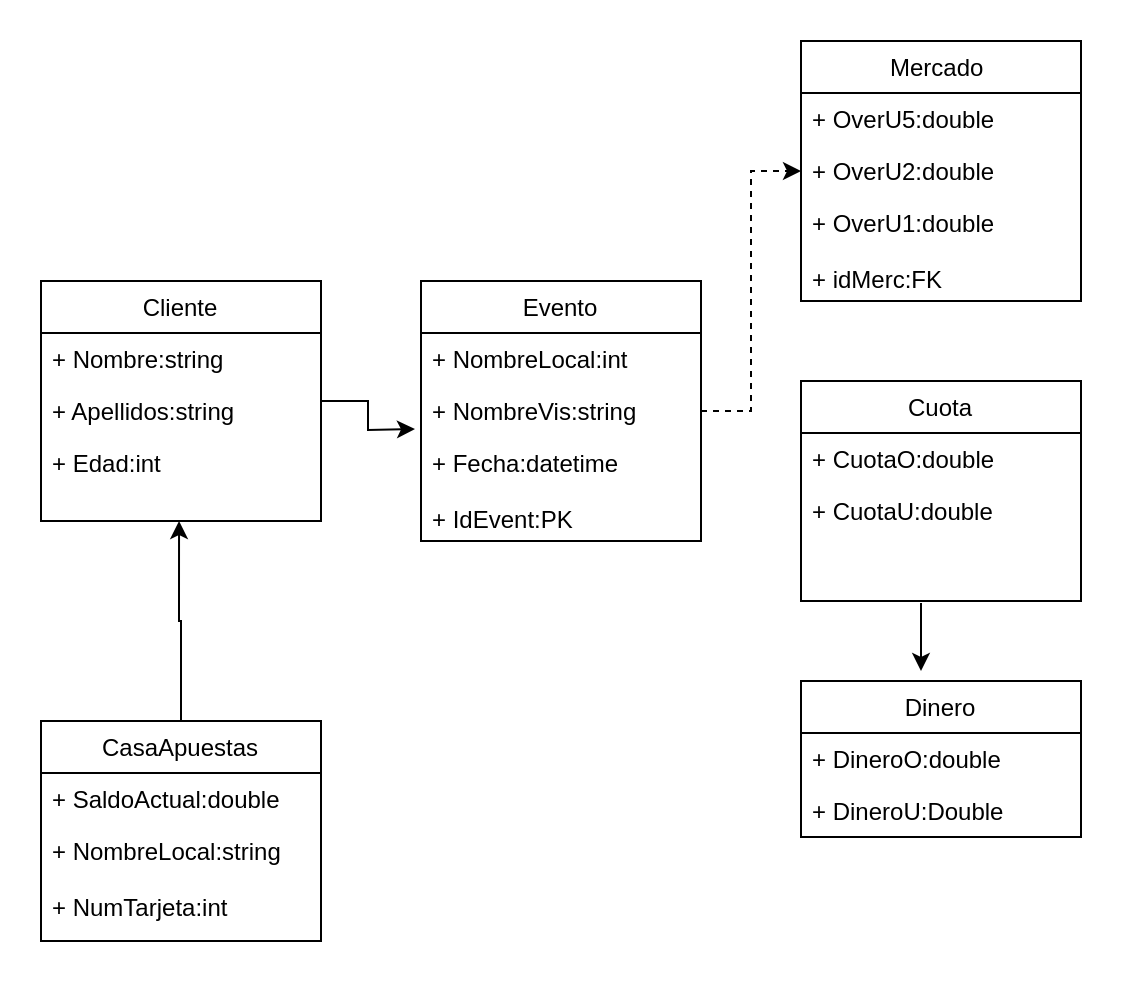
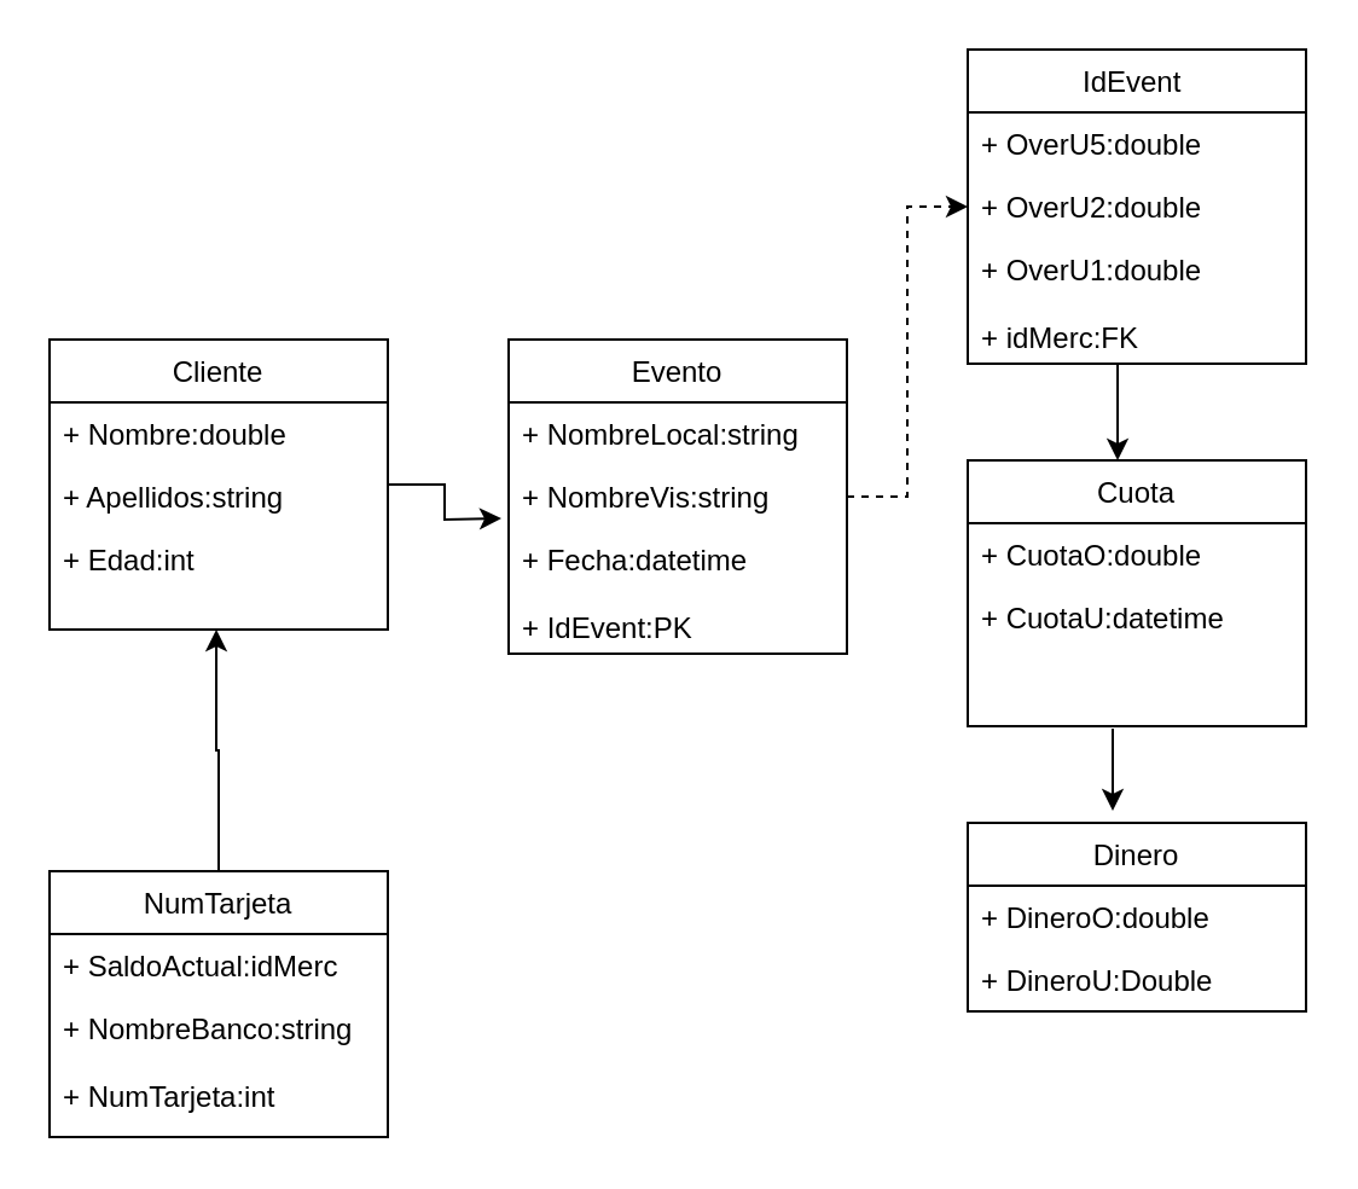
  <mxCell id="0" />
  <mxCell id="1" parent="0" />
- <mxCell id="2" value="Mercado " style="swimlane;fontStyle=0;childLayout=stackLayout;horizontal=1;startSize=26;fillColor=none;horizontalStack=0;resizeParent=1;resizeParentMax=0;resizeLast=0;collapsible=1;marginBottom=0;" parent="1" vertex="1"><mxGeometry x="400" y="20" width="140" height="130" as="geometry" /></mxCell>
+ <mxCell id="2" value="IdEvent " style="swimlane;fontStyle=0;childLayout=stackLayout;horizontal=1;startSize=26;fillColor=none;horizontalStack=0;resizeParent=1;resizeParentMax=0;resizeLast=0;collapsible=1;marginBottom=0;" parent="1" vertex="1"><mxGeometry x="400" y="20" width="140" height="130" as="geometry" /></mxCell>
  <mxCell id="3" value="+ OverU5:double" style="text;strokeColor=none;fillColor=none;align=left;verticalAlign=top;spacingLeft=4;spacingRight=4;overflow=hidden;rotatable=0;points=[[0,0.5],[1,0.5]];portConstraint=eastwest;" parent="2" vertex="1"><mxGeometry y="26" width="140" height="26" as="geometry" /></mxCell>
  <mxCell id="4" value="+ OverU2:double" style="text;strokeColor=none;fillColor=none;align=left;verticalAlign=top;spacingLeft=4;spacingRight=4;overflow=hidden;rotatable=0;points=[[0,0.5],[1,0.5]];portConstraint=eastwest;" parent="2" vertex="1"><mxGeometry y="52" width="140" height="26" as="geometry" /></mxCell>
  <mxCell id="5" value="+ OverU1:double&#10;&#10;+ idMerc:FK" style="text;strokeColor=none;fillColor=none;align=left;verticalAlign=top;spacingLeft=4;spacingRight=4;overflow=hidden;rotatable=0;points=[[0,0.5],[1,0.5]];portConstraint=eastwest;" parent="2" vertex="1"><mxGeometry y="78" width="140" height="52" as="geometry" /></mxCell>
  <mxCell id="6" style="edgeStyle=orthogonalEdgeStyle;rounded=0;orthogonalLoop=1;jettySize=auto;html=1;entryX=0;entryY=0.5;entryDx=0;entryDy=0;dashed=1;" parent="1" source="15" target="4" edge="1"><mxGeometry relative="1" as="geometry" /></mxCell>
  <mxCell id="7" value="Cuota" style="swimlane;fontStyle=0;childLayout=stackLayout;horizontal=1;startSize=26;fillColor=none;horizontalStack=0;resizeParent=1;resizeParentMax=0;resizeLast=0;collapsible=1;marginBottom=0;" parent="1" vertex="1"><mxGeometry x="400" y="190" width="140" height="110" as="geometry" /></mxCell>
  <mxCell id="8" value="+ CuotaO:double" style="text;strokeColor=none;fillColor=none;align=left;verticalAlign=top;spacingLeft=4;spacingRight=4;overflow=hidden;rotatable=0;points=[[0,0.5],[1,0.5]];portConstraint=eastwest;" parent="7" vertex="1"><mxGeometry y="26" width="140" height="26" as="geometry" /></mxCell>
- <mxCell id="9" value="+ CuotaU:double" style="text;strokeColor=none;fillColor=none;align=left;verticalAlign=top;spacingLeft=4;spacingRight=4;overflow=hidden;rotatable=0;points=[[0,0.5],[1,0.5]];portConstraint=eastwest;" parent="7" vertex="1"><mxGeometry y="52" width="140" height="58" as="geometry" /></mxCell>
+ <mxCell id="9" value="+ CuotaU:datetime" style="text;strokeColor=none;fillColor=none;align=left;verticalAlign=top;spacingLeft=4;spacingRight=4;overflow=hidden;rotatable=0;points=[[0,0.5],[1,0.5]];portConstraint=eastwest;" parent="7" vertex="1"><mxGeometry y="52" width="140" height="58" as="geometry" /></mxCell>
  <mxCell id="10" value="Dinero" style="swimlane;fontStyle=0;childLayout=stackLayout;horizontal=1;startSize=26;fillColor=none;horizontalStack=0;resizeParent=1;resizeParentMax=0;resizeLast=0;collapsible=1;marginBottom=0;" parent="1" vertex="1"><mxGeometry x="400" y="340" width="140" height="78" as="geometry" /></mxCell>
  <mxCell id="11" value="+ DineroO:double" style="text;strokeColor=none;fillColor=none;align=left;verticalAlign=top;spacingLeft=4;spacingRight=4;overflow=hidden;rotatable=0;points=[[0,0.5],[1,0.5]];portConstraint=eastwest;" parent="10" vertex="1"><mxGeometry y="26" width="140" height="26" as="geometry" /></mxCell>
  <mxCell id="12" value="+ DineroU:Double" style="text;strokeColor=none;fillColor=none;align=left;verticalAlign=top;spacingLeft=4;spacingRight=4;overflow=hidden;rotatable=0;points=[[0,0.5],[1,0.5]];portConstraint=eastwest;" parent="10" vertex="1"><mxGeometry y="52" width="140" height="26" as="geometry" /></mxCell>
  <mxCell id="13" value="Evento" style="swimlane;fontStyle=0;childLayout=stackLayout;horizontal=1;startSize=26;fillColor=none;horizontalStack=0;resizeParent=1;resizeParentMax=0;resizeLast=0;collapsible=1;marginBottom=0;" parent="1" vertex="1"><mxGeometry x="210" y="140" width="140" height="130" as="geometry" /></mxCell>
- <mxCell id="14" value="+ NombreLocal:int" style="text;strokeColor=none;fillColor=none;align=left;verticalAlign=top;spacingLeft=4;spacingRight=4;overflow=hidden;rotatable=0;points=[[0,0.5],[1,0.5]];portConstraint=eastwest;" parent="13" vertex="1"><mxGeometry y="26" width="140" height="26" as="geometry" /></mxCell>
+ <mxCell id="14" value="+ NombreLocal:string" style="text;strokeColor=none;fillColor=none;align=left;verticalAlign=top;spacingLeft=4;spacingRight=4;overflow=hidden;rotatable=0;points=[[0,0.5],[1,0.5]];portConstraint=eastwest;" parent="13" vertex="1"><mxGeometry y="26" width="140" height="26" as="geometry" /></mxCell>
  <mxCell id="15" value="+ NombreVis:string" style="text;strokeColor=none;fillColor=none;align=left;verticalAlign=top;spacingLeft=4;spacingRight=4;overflow=hidden;rotatable=0;points=[[0,0.5],[1,0.5]];portConstraint=eastwest;" parent="13" vertex="1"><mxGeometry y="52" width="140" height="26" as="geometry" /></mxCell>
  <mxCell id="16" value="+ Fecha:datetime&#10;&#10;+ IdEvent:PK" style="text;strokeColor=none;fillColor=none;align=left;verticalAlign=top;spacingLeft=4;spacingRight=4;overflow=hidden;rotatable=0;points=[[0,0.5],[1,0.5]];portConstraint=eastwest;" parent="13" vertex="1"><mxGeometry y="78" width="140" height="52" as="geometry" /></mxCell>
  <mxCell id="17" style="edgeStyle=orthogonalEdgeStyle;rounded=0;orthogonalLoop=1;jettySize=auto;html=1;" parent="1" source="18" edge="1"><mxGeometry relative="1" as="geometry"><mxPoint x="207" y="214" as="targetPoint" /></mxGeometry></mxCell>
  <mxCell id="18" value="Cliente" style="swimlane;fontStyle=0;childLayout=stackLayout;horizontal=1;startSize=26;fillColor=none;horizontalStack=0;resizeParent=1;resizeParentMax=0;resizeLast=0;collapsible=1;marginBottom=0;" parent="1" vertex="1"><mxGeometry x="20" y="140" width="140" height="120" as="geometry" /></mxCell>
- <mxCell id="19" value="+ Nombre:string" style="text;strokeColor=none;fillColor=none;align=left;verticalAlign=top;spacingLeft=4;spacingRight=4;overflow=hidden;rotatable=0;points=[[0,0.5],[1,0.5]];portConstraint=eastwest;" parent="18" vertex="1"><mxGeometry y="26" width="140" height="26" as="geometry" /></mxCell>
+ <mxCell id="19" value="+ Nombre:double" style="text;strokeColor=none;fillColor=none;align=left;verticalAlign=top;spacingLeft=4;spacingRight=4;overflow=hidden;rotatable=0;points=[[0,0.5],[1,0.5]];portConstraint=eastwest;" parent="18" vertex="1"><mxGeometry y="26" width="140" height="26" as="geometry" /></mxCell>
  <mxCell id="20" value="+ Apellidos:string" style="text;strokeColor=none;fillColor=none;align=left;verticalAlign=top;spacingLeft=4;spacingRight=4;overflow=hidden;rotatable=0;points=[[0,0.5],[1,0.5]];portConstraint=eastwest;" parent="18" vertex="1"><mxGeometry y="52" width="140" height="26" as="geometry" /></mxCell>
  <mxCell id="21" value="+ Edad:int&#10;" style="text;strokeColor=none;fillColor=none;align=left;verticalAlign=top;spacingLeft=4;spacingRight=4;overflow=hidden;rotatable=0;points=[[0,0.5],[1,0.5]];portConstraint=eastwest;" parent="18" vertex="1"><mxGeometry y="78" width="140" height="42" as="geometry" /></mxCell>
+ <mxCell id="22" value="" style="endArrow=classic;html=1;exitX=0.443;exitY=1;exitDx=0;exitDy=0;exitPerimeter=0;entryX=0.443;entryY=0;entryDx=0;entryDy=0;entryPerimeter=0;" parent="1" source="5" target="7" edge="1"><mxGeometry width="50" height="50" relative="1" as="geometry"><mxPoint x="570" y="240" as="sourcePoint" /><mxPoint x="620" y="190" as="targetPoint" /></mxGeometry></mxCell>
  <mxCell id="23" value="" style="endArrow=classic;html=1;" parent="1" edge="1"><mxGeometry width="50" height="50" relative="1" as="geometry"><mxPoint x="460" y="301" as="sourcePoint" /><mxPoint x="460" y="335" as="targetPoint" /></mxGeometry></mxCell>
  <mxCell id="24" style="edgeStyle=orthogonalEdgeStyle;rounded=0;orthogonalLoop=1;jettySize=auto;html=1;entryX=0.493;entryY=1;entryDx=0;entryDy=0;entryPerimeter=0;" edge="1" parent="1" source="25" target="21"><mxGeometry relative="1" as="geometry"><Array as="points"><mxPoint x="90" y="310" /><mxPoint x="89" y="310" /></Array></mxGeometry></mxCell>
- <mxCell id="25" value="CasaApuestas" style="swimlane;fontStyle=0;childLayout=stackLayout;horizontal=1;startSize=26;fillColor=none;horizontalStack=0;resizeParent=1;resizeParentMax=0;resizeLast=0;collapsible=1;marginBottom=0;" vertex="1" parent="1"><mxGeometry x="20" y="360" width="140" height="110" as="geometry" /></mxCell>
- <mxCell id="26" value="+ SaldoActual:double" style="text;strokeColor=none;fillColor=none;align=left;verticalAlign=top;spacingLeft=4;spacingRight=4;overflow=hidden;rotatable=0;points=[[0,0.5],[1,0.5]];portConstraint=eastwest;" vertex="1" parent="25"><mxGeometry y="26" width="140" height="26" as="geometry" /></mxCell>
- <mxCell id="27" value="+ NombreLocal:string&#10;&#10;+ NumTarjeta:int" style="text;strokeColor=none;fillColor=none;align=left;verticalAlign=top;spacingLeft=4;spacingRight=4;overflow=hidden;rotatable=0;points=[[0,0.5],[1,0.5]];portConstraint=eastwest;" vertex="1" parent="25"><mxGeometry y="52" width="140" height="58" as="geometry" /></mxCell>
+ <mxCell id="25" value="NumTarjeta" style="swimlane;fontStyle=0;childLayout=stackLayout;horizontal=1;startSize=26;fillColor=none;horizontalStack=0;resizeParent=1;resizeParentMax=0;resizeLast=0;collapsible=1;marginBottom=0;" vertex="1" parent="1"><mxGeometry x="20" y="360" width="140" height="110" as="geometry" /></mxCell>
+ <mxCell id="26" value="+ SaldoActual:idMerc" style="text;strokeColor=none;fillColor=none;align=left;verticalAlign=top;spacingLeft=4;spacingRight=4;overflow=hidden;rotatable=0;points=[[0,0.5],[1,0.5]];portConstraint=eastwest;" vertex="1" parent="25"><mxGeometry y="26" width="140" height="26" as="geometry" /></mxCell>
+ <mxCell id="27" value="+ NombreBanco:string&#10;&#10;+ NumTarjeta:int" style="text;strokeColor=none;fillColor=none;align=left;verticalAlign=top;spacingLeft=4;spacingRight=4;overflow=hidden;rotatable=0;points=[[0,0.5],[1,0.5]];portConstraint=eastwest;" vertex="1" parent="25"><mxGeometry y="52" width="140" height="58" as="geometry" /></mxCell>
